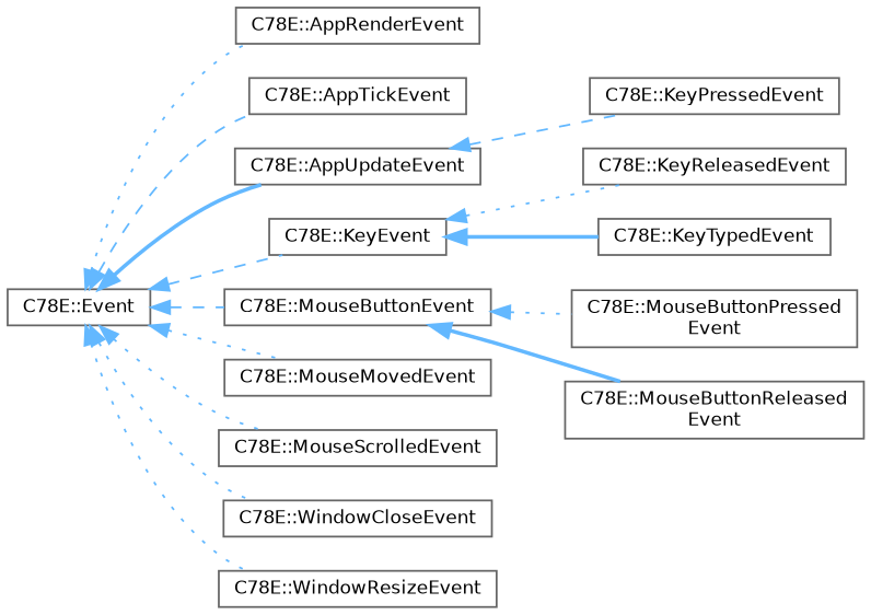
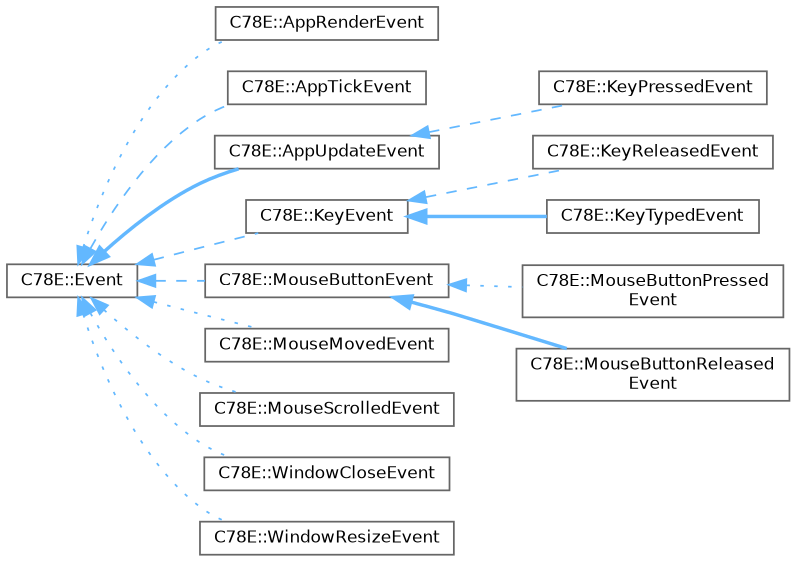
  digraph {
    rankdir=LR
    node [color=grey40 fillcolor=white fontname=Helvetica fontsize=10 shape=box style=filled]
    edge [color=steelblue1 dir=back fontname=Helvetica fontsize=10 labelfontname=Helvetica labelfontsize=10 style=dotted]
    n1 [height=0.2 label="C78E::Event" width=0.4]
    n2 [height=0.2 label="C78E::AppRenderEvent" width=0.4]
    n3 [height=0.2 label="C78E::AppTickEvent" width=0.4]
    n4 [height=0.2 label="C78E::AppUpdateEvent" width=0.4]
    n5 [height=0.2 label="C78E::KeyEvent" width=0.4]
    n6 [height=0.2 label="C78E::MouseButtonEvent" width=0.4]
    n7 [height=0.2 label="C78E::MouseMovedEvent" width=0.4]
    n8 [height=0.2 label="C78E::MouseScrolledEvent" width=0.4]
    n9 [height=0.2 label="C78E::WindowCloseEvent" width=0.4]
    n10 [height=0.2 label="C78E::WindowResizeEvent" width=0.4]
    n11 [height=0.2 label="C78E::KeyPressedEvent" width=0.4]
    n12 [height=0.2 label="C78E::KeyReleasedEvent" width=0.4]
    n13 [height=0.2 label="C78E::KeyTypedEvent" width=0.4]
    n14 [height=0.2 label="C78E::MouseButtonPressed\lEvent" width=0.4]
    n15 [height=0.2 label="C78E::MouseButtonReleased\lEvent" width=0.4]
    n1 -> n2
    n1 -> n3 [style=dashed]
    n1 -> n4 [style=bold]
    n1 -> n5 [style=dashed]
    n1 -> n6 [style=dashed]
    n1 -> n7
    n1 -> n8
    n1 -> n9
    n1 -> n10
    n4 -> n11 [style=dashed]
-   n5 -> n12
+   n5 -> n12 [style=dashed]
    n5 -> n13 [style=bold]
    n6 -> n14
    n6 -> n15 [style=bold]
  }
